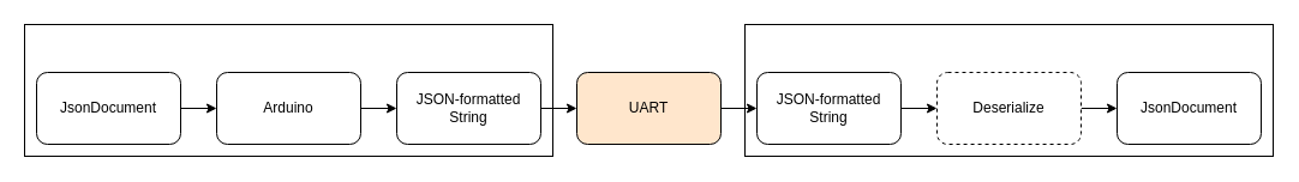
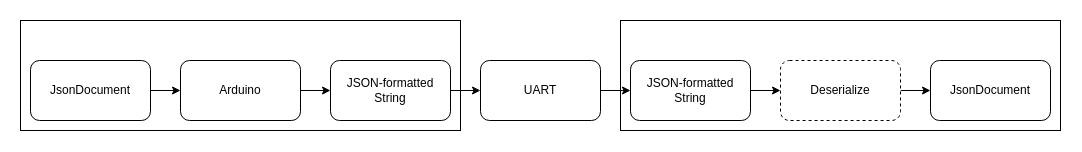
  <mxCell id="0" />
  <mxCell id="1" parent="0" />
  <mxCell id="2" value="" style="rounded=0;whiteSpace=wrap;html=1;" parent="1" vertex="1"><mxGeometry x="20" y="20" width="440" height="110" as="geometry" /></mxCell>
  <mxCell id="3" value="" style="edgeStyle=orthogonalEdgeStyle;rounded=0;orthogonalLoop=1;jettySize=auto;html=1;" parent="1" source="4" target="6" edge="1"><mxGeometry relative="1" as="geometry" /></mxCell>
  <mxCell id="4" value="JsonDocument" style="rounded=1;whiteSpace=wrap;html=1;" parent="1" vertex="1"><mxGeometry x="30" y="60" width="120" height="60" as="geometry" /></mxCell>
  <mxCell id="5" value="" style="edgeStyle=orthogonalEdgeStyle;rounded=0;orthogonalLoop=1;jettySize=auto;html=1;" parent="1" source="6" target="8" edge="1"><mxGeometry relative="1" as="geometry" /></mxCell>
  <mxCell id="6" value="Arduino" style="rounded=1;whiteSpace=wrap;html=1;" parent="1" vertex="1"><mxGeometry x="180" y="60" width="120" height="60" as="geometry" /></mxCell>
  <mxCell id="7" value="" style="edgeStyle=orthogonalEdgeStyle;rounded=0;orthogonalLoop=1;jettySize=auto;html=1;entryX=0;entryY=0.5;entryDx=0;entryDy=0;" parent="1" source="8" target="16" edge="1"><mxGeometry relative="1" as="geometry"><mxPoint x="499.977" y="89.202" as="targetPoint" /></mxGeometry></mxCell>
  <mxCell id="8" value="JSON-formatted String" style="rounded=1;whiteSpace=wrap;html=1;" parent="1" vertex="1"><mxGeometry x="330" y="60" width="120" height="60" as="geometry" /></mxCell>
  <mxCell id="9" value="" style="rounded=0;whiteSpace=wrap;html=1;" parent="1" vertex="1"><mxGeometry x="620" y="20" width="440" height="110" as="geometry" /></mxCell>
  <mxCell id="10" value="" style="edgeStyle=orthogonalEdgeStyle;rounded=0;orthogonalLoop=1;jettySize=auto;html=1;" parent="1" source="11" target="13" edge="1"><mxGeometry relative="1" as="geometry" /></mxCell>
  <mxCell id="11" value="JSON-formatted String" style="rounded=1;whiteSpace=wrap;html=1;" parent="1" vertex="1"><mxGeometry x="630" y="60" width="120" height="60" as="geometry" /></mxCell>
  <mxCell id="12" value="" style="edgeStyle=orthogonalEdgeStyle;rounded=0;orthogonalLoop=1;jettySize=auto;html=1;" parent="1" source="13" target="14" edge="1"><mxGeometry relative="1" as="geometry" /></mxCell>
  <mxCell id="13" value="Deserialize" style="rounded=1;whiteSpace=wrap;html=1;dashed=1;" parent="1" vertex="1"><mxGeometry x="780" y="60" width="120" height="60" as="geometry" /></mxCell>
  <mxCell id="14" value="JsonDocument" style="rounded=1;whiteSpace=wrap;html=1;" parent="1" vertex="1"><mxGeometry x="930" y="60" width="120" height="60" as="geometry" /></mxCell>
  <mxCell id="15" style="edgeStyle=orthogonalEdgeStyle;rounded=0;orthogonalLoop=1;jettySize=auto;html=1;exitX=1;exitY=0.5;exitDx=0;exitDy=0;entryX=0;entryY=0.5;entryDx=0;entryDy=0;" parent="1" source="16" target="11" edge="1"><mxGeometry relative="1" as="geometry" /></mxCell>
- <mxCell id="16" value="UART" style="rounded=1;whiteSpace=wrap;html=1;fillColor=#ffe6cc;" parent="1" vertex="1"><mxGeometry x="480" y="60" width="120" height="60" as="geometry" /></mxCell>
+ <mxCell id="16" value="UART" style="rounded=1;whiteSpace=wrap;html=1;" parent="1" vertex="1"><mxGeometry x="480" y="60" width="120" height="60" as="geometry" /></mxCell>
